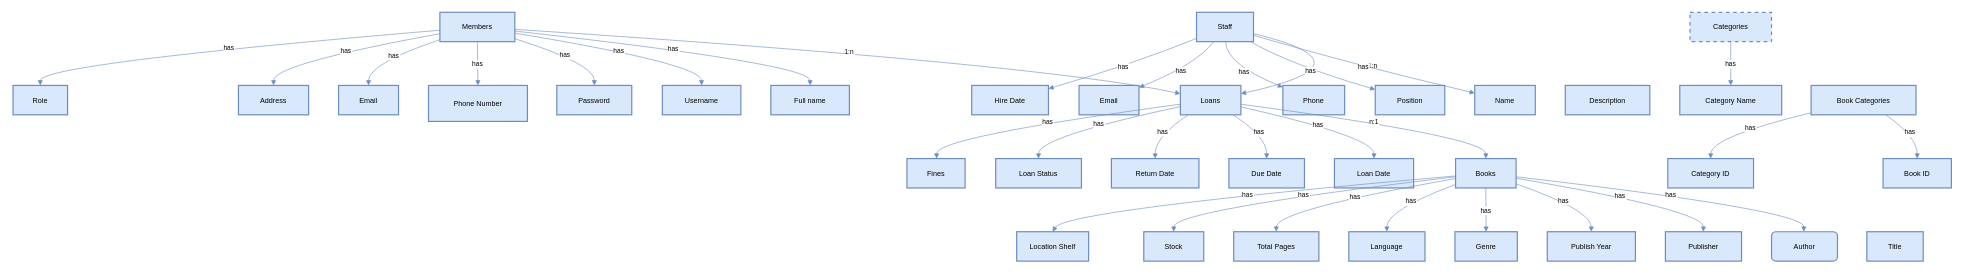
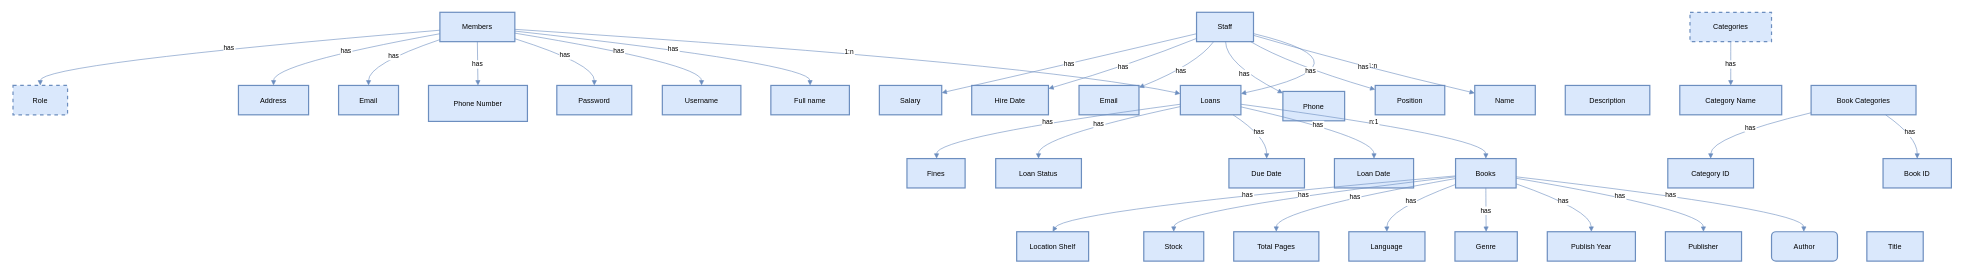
  <mxCell id="0" />
  <mxCell id="1" parent="0" />
  <mxCell id="2" value="Members" style="whiteSpace=wrap;strokeWidth=2;fillColor=#dae8fc;strokeColor=#6c8ebf;" vertex="1" parent="1"><mxGeometry x="732" y="20" width="125" height="49" as="geometry" /></mxCell>
  <mxCell id="3" value="Loans" style="whiteSpace=wrap;strokeWidth=2;fillColor=#dae8fc;strokeColor=#6c8ebf;" vertex="1" parent="1"><mxGeometry x="1967" y="142" width="101" height="49" as="geometry" /></mxCell>
  <mxCell id="4" value="Full name" style="whiteSpace=wrap;strokeWidth=2;fillColor=#dae8fc;strokeColor=#6c8ebf;" vertex="1" parent="1"><mxGeometry x="1284" y="142" width="131" height="49" as="geometry" /></mxCell>
  <mxCell id="5" value="Username" style="whiteSpace=wrap;strokeWidth=2;fillColor=#dae8fc;strokeColor=#6c8ebf;" vertex="1" parent="1"><mxGeometry x="1103" y="142" width="131" height="49" as="geometry" /></mxCell>
  <mxCell id="6" value="Password" style="whiteSpace=wrap;strokeWidth=2;fillColor=#dae8fc;strokeColor=#6c8ebf;" vertex="1" parent="1"><mxGeometry x="927" y="142" width="125" height="49" as="geometry" /></mxCell>
  <mxCell id="7" value="Phone Number" style="whiteSpace=wrap;strokeWidth=2;fillColor=#dae8fc;strokeColor=#6c8ebf;" vertex="1" parent="1"><mxGeometry x="713" y="142" width="165" height="60" as="geometry" /></mxCell>
  <mxCell id="8" value="Email" style="whiteSpace=wrap;strokeWidth=2;fillColor=#dae8fc;strokeColor=#6c8ebf;" vertex="1" parent="1"><mxGeometry x="563" y="142" width="100" height="49" as="geometry" /></mxCell>
  <mxCell id="9" value="Address" style="whiteSpace=wrap;strokeWidth=2;fillColor=#dae8fc;strokeColor=#6c8ebf;" vertex="1" parent="1"><mxGeometry x="396" y="142" width="117" height="49" as="geometry" /></mxCell>
- <mxCell id="10" value="Role" style="whiteSpace=wrap;strokeWidth=2;fillColor=#dae8fc;strokeColor=#6c8ebf;" vertex="1" parent="1"><mxGeometry x="20" y="142" width="91" height="49" as="geometry" /></mxCell>
+ <mxCell id="10" value="Role" style="whiteSpace=wrap;strokeWidth=2;fillColor=#dae8fc;strokeColor=#6c8ebf;dashed=1;" vertex="1" parent="1"><mxGeometry x="20" y="142" width="91" height="49" as="geometry" /></mxCell>
  <mxCell id="11" value="Books" style="whiteSpace=wrap;strokeWidth=2;fillColor=#dae8fc;strokeColor=#6c8ebf;" vertex="1" parent="1"><mxGeometry x="2426" y="264" width="101" height="49" as="geometry" /></mxCell>
  <mxCell id="12" value="Loan Date" style="whiteSpace=wrap;strokeWidth=2;fillColor=#dae8fc;strokeColor=#6c8ebf;" vertex="1" parent="1"><mxGeometry x="2224" y="264" width="132" height="49" as="geometry" /></mxCell>
  <mxCell id="13" value="Due Date" style="whiteSpace=wrap;strokeWidth=2;fillColor=#dae8fc;strokeColor=#6c8ebf;" vertex="1" parent="1"><mxGeometry x="2048" y="264" width="126" height="49" as="geometry" /></mxCell>
- <mxCell id="14" value="Return Date" style="whiteSpace=wrap;strokeWidth=2;fillColor=#dae8fc;strokeColor=#6c8ebf;" vertex="1" parent="1"><mxGeometry x="1852" y="264" width="146" height="49" as="geometry" /></mxCell>
  <mxCell id="15" value="Loan Status" style="whiteSpace=wrap;strokeWidth=2;fillColor=#dae8fc;strokeColor=#6c8ebf;" vertex="1" parent="1"><mxGeometry x="1659" y="264" width="143" height="49" as="geometry" /></mxCell>
  <mxCell id="16" value="Fines" style="whiteSpace=wrap;strokeWidth=2;fillColor=#dae8fc;strokeColor=#6c8ebf;" vertex="1" parent="1"><mxGeometry x="1511" y="264" width="97" height="49" as="geometry" /></mxCell>
  <mxCell id="17" value="Title" style="whiteSpace=wrap;strokeWidth=2;fillColor=#dae8fc;strokeColor=#6c8ebf;" vertex="1" parent="1"><mxGeometry x="3112" y="386" width="94" height="49" as="geometry" /></mxCell>
  <mxCell id="18" value="Author" style="whiteSpace=wrap;strokeWidth=2;fillColor=#dae8fc;strokeColor=#6c8ebf;rounded=1;" vertex="1" parent="1"><mxGeometry x="2953" y="386" width="110" height="49" as="geometry" /></mxCell>
  <mxCell id="19" value="Publisher" style="whiteSpace=wrap;strokeWidth=2;fillColor=#dae8fc;strokeColor=#6c8ebf;" vertex="1" parent="1"><mxGeometry x="2776" y="386" width="127" height="49" as="geometry" /></mxCell>
  <mxCell id="20" value="Publish Year" style="whiteSpace=wrap;strokeWidth=2;fillColor=#dae8fc;strokeColor=#6c8ebf;" vertex="1" parent="1"><mxGeometry x="2579" y="386" width="147" height="49" as="geometry" /></mxCell>
  <mxCell id="21" value="Genre" style="whiteSpace=wrap;strokeWidth=2;fillColor=#dae8fc;strokeColor=#6c8ebf;" vertex="1" parent="1"><mxGeometry x="2425" y="386" width="104" height="49" as="geometry" /></mxCell>
  <mxCell id="22" value="Language" style="whiteSpace=wrap;strokeWidth=2;fillColor=#dae8fc;strokeColor=#6c8ebf;" vertex="1" parent="1"><mxGeometry x="2248" y="386" width="127" height="49" as="geometry" /></mxCell>
  <mxCell id="23" value="Total Pages" style="whiteSpace=wrap;strokeWidth=2;fillColor=#dae8fc;strokeColor=#6c8ebf;" vertex="1" parent="1"><mxGeometry x="2056" y="386" width="142" height="49" as="geometry" /></mxCell>
  <mxCell id="24" value="Stock" style="whiteSpace=wrap;strokeWidth=2;fillColor=#dae8fc;strokeColor=#6c8ebf;" vertex="1" parent="1"><mxGeometry x="1906" y="386" width="100" height="49" as="geometry" /></mxCell>
  <mxCell id="25" value="Location Shelf" style="whiteSpace=wrap;strokeWidth=2;fillColor=#dae8fc;strokeColor=#6c8ebf;" vertex="1" parent="1"><mxGeometry x="1694" y="386" width="120" height="49" as="geometry" /></mxCell>
  <mxCell id="26" value="Staff" style="whiteSpace=wrap;strokeWidth=2;fillColor=#dae8fc;strokeColor=#6c8ebf;" vertex="1" parent="1"><mxGeometry x="1994" y="20" width="95" height="49" as="geometry" /></mxCell>
  <mxCell id="27" value="Name" style="whiteSpace=wrap;strokeWidth=2;fillColor=#dae8fc;strokeColor=#6c8ebf;" vertex="1" parent="1"><mxGeometry x="2458" y="142" width="101" height="49" as="geometry" /></mxCell>
  <mxCell id="28" value="Position" style="whiteSpace=wrap;strokeWidth=2;fillColor=#dae8fc;strokeColor=#6c8ebf;" vertex="1" parent="1"><mxGeometry x="2292" y="142" width="116" height="49" as="geometry" /></mxCell>
- <mxCell id="29" value="Phone" style="whiteSpace=wrap;strokeWidth=2;fillColor=#dae8fc;strokeColor=#6c8ebf;" vertex="1" parent="1"><mxGeometry x="2138" y="142" width="103" height="49" as="geometry" /></mxCell>
+ <mxCell id="29" value="Phone" style="whiteSpace=wrap;strokeWidth=2;fillColor=#dae8fc;strokeColor=#6c8ebf;" vertex="1" parent="1"><mxGeometry x="2138" y="152" width="103" height="49" as="geometry" /></mxCell>
  <mxCell id="30" value="Email" style="whiteSpace=wrap;strokeWidth=2;fillColor=#dae8fc;strokeColor=#6c8ebf;" vertex="1" parent="1"><mxGeometry x="1798" y="142" width="100" height="49" as="geometry" /></mxCell>
  <mxCell id="31" value="Hire Date" style="whiteSpace=wrap;strokeWidth=2;fillColor=#dae8fc;strokeColor=#6c8ebf;" vertex="1" parent="1"><mxGeometry x="1619" y="142" width="128" height="49" as="geometry" /></mxCell>
+ <mxCell id="32" value="Salary" style="whiteSpace=wrap;strokeWidth=2;fillColor=#dae8fc;strokeColor=#6c8ebf;" vertex="1" parent="1"><mxGeometry x="1465" y="142" width="104" height="49" as="geometry" /></mxCell>
  <mxCell id="33" value="Categories" style="whiteSpace=wrap;strokeWidth=2;fillColor=#dae8fc;strokeColor=#6c8ebf;dashed=1;" vertex="1" parent="1"><mxGeometry x="2817" y="20" width="136" height="49" as="geometry" /></mxCell>
  <mxCell id="34" value="Book Categories" style="whiteSpace=wrap;strokeWidth=2;fillColor=#dae8fc;strokeColor=#6c8ebf;" vertex="1" parent="1"><mxGeometry x="3019" y="142" width="175" height="49" as="geometry" /></mxCell>
  <mxCell id="35" value="Book ID" style="whiteSpace=wrap;strokeWidth=2;fillColor=#dae8fc;strokeColor=#6c8ebf;" vertex="1" parent="1"><mxGeometry x="3139" y="264" width="114" height="49" as="geometry" /></mxCell>
  <mxCell id="36" value="Category ID" style="whiteSpace=wrap;strokeWidth=2;fillColor=#dae8fc;strokeColor=#6c8ebf;" vertex="1" parent="1"><mxGeometry x="2780" y="264" width="143" height="49" as="geometry" /></mxCell>
  <mxCell id="37" value="Category Name" style="whiteSpace=wrap;strokeWidth=2;fillColor=#dae8fc;strokeColor=#6c8ebf;" vertex="1" parent="1"><mxGeometry x="2800" y="142" width="170" height="49" as="geometry" /></mxCell>
  <mxCell id="38" value="Description" style="whiteSpace=wrap;strokeWidth=2;fillColor=#dae8fc;strokeColor=#6c8ebf;" vertex="1" parent="1"><mxGeometry x="2609" y="142" width="141" height="49" as="geometry" /></mxCell>
  <mxCell id="39" value="1:n" style="curved=1;startArrow=none;endArrow=block;exitX=1;exitY=0.58;entryX=0;entryY=0.28;rounded=0;fillColor=#dae8fc;strokeColor=#6c8ebf;" edge="1" parent="1" source="2" target="3"><mxGeometry relative="1" as="geometry"><Array as="points"><mxPoint x="1734" y="106" /></Array></mxGeometry></mxCell>
  <mxCell id="40" value="has" style="curved=1;startArrow=none;endArrow=block;exitX=1;exitY=0.64;entryX=0.5;entryY=0;rounded=0;fillColor=#dae8fc;strokeColor=#6c8ebf;" edge="1" parent="1" source="2" target="4"><mxGeometry relative="1" as="geometry"><Array as="points"><mxPoint x="1349" y="106" /></Array></mxGeometry></mxCell>
  <mxCell id="41" value="has" style="curved=1;startArrow=none;endArrow=block;exitX=1;exitY=0.71;entryX=0.5;entryY=0;rounded=0;fillColor=#dae8fc;strokeColor=#6c8ebf;" edge="1" parent="1" source="2" target="5"><mxGeometry relative="1" as="geometry"><Array as="points"><mxPoint x="1168" y="106" /></Array></mxGeometry></mxCell>
  <mxCell id="42" value="has" style="curved=1;startArrow=none;endArrow=block;exitX=1;exitY=0.9;entryX=0.5;entryY=0;rounded=0;fillColor=#dae8fc;strokeColor=#6c8ebf;" edge="1" parent="1" source="2" target="6"><mxGeometry relative="1" as="geometry"><Array as="points"><mxPoint x="990" y="106" /></Array></mxGeometry></mxCell>
  <mxCell id="43" value="has" style="curved=1;startArrow=none;endArrow=block;exitX=0.5;exitY=1;entryX=0.5;entryY=0;rounded=0;fillColor=#dae8fc;strokeColor=#6c8ebf;" edge="1" parent="1" source="2" target="7"><mxGeometry relative="1" as="geometry"><Array as="points"><mxPoint x="795" y="106" /></Array></mxGeometry></mxCell>
  <mxCell id="44" value="has" style="curved=1;startArrow=none;endArrow=block;exitX=0;exitY=0.93;entryX=0.5;entryY=0;rounded=0;fillColor=#dae8fc;strokeColor=#6c8ebf;" edge="1" parent="1" source="2" target="8"><mxGeometry relative="1" as="geometry"><Array as="points"><mxPoint x="613" y="106" /></Array></mxGeometry></mxCell>
  <mxCell id="45" value="has" style="curved=1;startArrow=none;endArrow=block;exitX=0;exitY=0.73;entryX=0.5;entryY=0;rounded=0;fillColor=#dae8fc;strokeColor=#6c8ebf;" edge="1" parent="1" source="2" target="9"><mxGeometry relative="1" as="geometry"><Array as="points"><mxPoint x="455" y="106" /></Array></mxGeometry></mxCell>
  <mxCell id="46" value="has" style="curved=1;startArrow=none;endArrow=block;exitX=0;exitY=0.61;entryX=0.5;entryY=0;rounded=0;fillColor=#dae8fc;strokeColor=#6c8ebf;" edge="1" parent="1" source="2" target="10"><mxGeometry relative="1" as="geometry"><Array as="points"><mxPoint x="65" y="106" /></Array></mxGeometry></mxCell>
  <mxCell id="47" value="n:1" style="curved=1;startArrow=none;endArrow=block;exitX=1;exitY=0.64;entryX=0.5;entryY=0;rounded=0;fillColor=#dae8fc;strokeColor=#6c8ebf;" edge="1" parent="1" source="3" target="11"><mxGeometry relative="1" as="geometry"><Array as="points"><mxPoint x="2477" y="228" /></Array></mxGeometry></mxCell>
  <mxCell id="48" value="has" style="curved=1;startArrow=none;endArrow=block;exitX=1;exitY=0.73;entryX=0.5;entryY=0;rounded=0;fillColor=#dae8fc;strokeColor=#6c8ebf;" edge="1" parent="1" source="3" target="12"><mxGeometry relative="1" as="geometry"><Array as="points"><mxPoint x="2290" y="228" /></Array></mxGeometry></mxCell>
  <mxCell id="49" value="has" style="curved=1;startArrow=none;endArrow=block;exitX=0.87;exitY=1;entryX=0.5;entryY=0;rounded=0;fillColor=#dae8fc;strokeColor=#6c8ebf;" edge="1" parent="1" source="3" target="13"><mxGeometry relative="1" as="geometry"><Array as="points"><mxPoint x="2111" y="228" /></Array></mxGeometry></mxCell>
- <mxCell id="50" value="has" style="curved=1;startArrow=none;endArrow=block;exitX=0.13;exitY=1;entryX=0.5;entryY=0;rounded=0;fillColor=#dae8fc;strokeColor=#6c8ebf;" edge="1" parent="1" source="3" target="14"><mxGeometry relative="1" as="geometry"><Array as="points"><mxPoint x="1925" y="228" /></Array></mxGeometry></mxCell>
  <mxCell id="51" value="has" style="curved=1;startArrow=none;endArrow=block;exitX=0;exitY=0.72;entryX=0.5;entryY=0;rounded=0;fillColor=#dae8fc;strokeColor=#6c8ebf;" edge="1" parent="1" source="3" target="15"><mxGeometry relative="1" as="geometry"><Array as="points"><mxPoint x="1730" y="228" /></Array></mxGeometry></mxCell>
  <mxCell id="52" value="has" style="curved=1;startArrow=none;endArrow=block;exitX=0;exitY=0.64;entryX=0.51;entryY=0;rounded=0;fillColor=#dae8fc;strokeColor=#6c8ebf;" edge="1" parent="1" source="3" target="16"><mxGeometry relative="1" as="geometry"><Array as="points"><mxPoint x="1560" y="228" /></Array></mxGeometry></mxCell>
  <mxCell id="53" value="has" style="curved=1;startArrow=none;endArrow=block;exitX=1;exitY=0.62;entryX=0.49;entryY=0;rounded=0;fillColor=#dae8fc;strokeColor=#6c8ebf;" edge="1" parent="1" source="11" target="18"><mxGeometry relative="1" as="geometry"><Array as="points"><mxPoint x="3007" y="350" /></Array></mxGeometry></mxCell>
  <mxCell id="54" value="has" style="curved=1;startArrow=none;endArrow=block;exitX=1;exitY=0.67;entryX=0.5;entryY=0;rounded=0;fillColor=#dae8fc;strokeColor=#6c8ebf;" edge="1" parent="1" source="11" target="19"><mxGeometry relative="1" as="geometry"><Array as="points"><mxPoint x="2839" y="350" /></Array></mxGeometry></mxCell>
  <mxCell id="55" value="has" style="curved=1;startArrow=none;endArrow=block;exitX=1;exitY=0.86;entryX=0.5;entryY=0;rounded=0;fillColor=#dae8fc;strokeColor=#6c8ebf;" edge="1" parent="1" source="11" target="20"><mxGeometry relative="1" as="geometry"><Array as="points"><mxPoint x="2652" y="350" /></Array></mxGeometry></mxCell>
  <mxCell id="56" value="has" style="curved=1;startArrow=none;endArrow=block;exitX=0.5;exitY=1;entryX=0.5;entryY=0;rounded=0;fillColor=#dae8fc;strokeColor=#6c8ebf;" edge="1" parent="1" source="11" target="21"><mxGeometry relative="1" as="geometry"><Array as="points" /></mxGeometry></mxCell>
  <mxCell id="57" value="has" style="curved=1;startArrow=none;endArrow=block;exitX=0;exitY=0.88;entryX=0.5;entryY=0;rounded=0;fillColor=#dae8fc;strokeColor=#6c8ebf;" edge="1" parent="1" source="11" target="22"><mxGeometry relative="1" as="geometry"><Array as="points"><mxPoint x="2311" y="350" /></Array></mxGeometry></mxCell>
  <mxCell id="58" value="has" style="curved=1;startArrow=none;endArrow=block;exitX=0;exitY=0.68;entryX=0.5;entryY=0;rounded=0;fillColor=#dae8fc;strokeColor=#6c8ebf;" edge="1" parent="1" source="11" target="23"><mxGeometry relative="1" as="geometry"><Array as="points"><mxPoint x="2127" y="350" /></Array></mxGeometry></mxCell>
  <mxCell id="59" value="has" style="curved=1;startArrow=none;endArrow=block;exitX=0;exitY=0.62;entryX=0.5;entryY=0;rounded=0;fillColor=#dae8fc;strokeColor=#6c8ebf;" edge="1" parent="1" source="11" target="24"><mxGeometry relative="1" as="geometry"><Array as="points"><mxPoint x="1956" y="350" /></Array></mxGeometry></mxCell>
  <mxCell id="60" value="has" style="curved=1;startArrow=none;endArrow=block;exitX=0;exitY=0.59;entryX=0.5;entryY=0;rounded=0;fillColor=#dae8fc;strokeColor=#6c8ebf;" edge="1" parent="1" source="11" target="25"><mxGeometry relative="1" as="geometry"><Array as="points"><mxPoint x="1775" y="350" /></Array></mxGeometry></mxCell>
  <mxCell id="61" value="1:n" style="curved=1;startArrow=none;endArrow=block;exitX=1.01;exitY=0.73;entryX=1;entryY=0.28;rounded=0;fillColor=#dae8fc;strokeColor=#6c8ebf;" edge="1" parent="1" source="26" target="3"><mxGeometry relative="1" as="geometry"><Array as="points"><mxPoint x="2298" y="106" /></Array></mxGeometry></mxCell>
  <mxCell id="62" value="has" style="curved=1;startArrow=none;endArrow=block;exitX=1.01;exitY=0.79;entryX=0;entryY=0.26;rounded=0;fillColor=#dae8fc;strokeColor=#6c8ebf;" edge="1" parent="1" source="26" target="27"><mxGeometry relative="1" as="geometry"><Array as="points"><mxPoint x="2250" y="106" /></Array></mxGeometry></mxCell>
  <mxCell id="63" value="has" style="curved=1;startArrow=none;endArrow=block;exitX=0.95;exitY=1;entryX=0;entryY=0.14;rounded=0;fillColor=#dae8fc;strokeColor=#6c8ebf;" edge="1" parent="1" source="26" target="28"><mxGeometry relative="1" as="geometry"><Array as="points"><mxPoint x="2147" y="106" /></Array></mxGeometry></mxCell>
  <mxCell id="64" value="has" style="curved=1;startArrow=none;endArrow=block;exitX=0.51;exitY=1;entryX=0;entryY=0.06;rounded=0;fillColor=#dae8fc;strokeColor=#6c8ebf;" edge="1" parent="1" source="26" target="29"><mxGeometry relative="1" as="geometry"><Array as="points"><mxPoint x="2043" y="106" /></Array></mxGeometry></mxCell>
  <mxCell id="65" value="has" style="curved=1;startArrow=none;endArrow=block;exitX=0.3;exitY=1;entryX=0.99;entryY=0.08;rounded=0;fillColor=#dae8fc;strokeColor=#6c8ebf;" edge="1" parent="1" source="26" target="30"><mxGeometry relative="1" as="geometry"><Array as="points"><mxPoint x="1995" y="106" /></Array></mxGeometry></mxCell>
  <mxCell id="66" value="has" style="curved=1;startArrow=none;endArrow=block;exitX=0;exitY=0.89;entryX=1;entryY=0.11;rounded=0;fillColor=#dae8fc;strokeColor=#6c8ebf;" edge="1" parent="1" source="26" target="31"><mxGeometry relative="1" as="geometry"><Array as="points"><mxPoint x="1889" y="106" /></Array></mxGeometry></mxCell>
+ <mxCell id="67" value="has" style="curved=1;startArrow=none;endArrow=block;exitX=0;exitY=0.73;entryX=1;entryY=0.25;rounded=0;fillColor=#dae8fc;strokeColor=#6c8ebf;" edge="1" parent="1" source="26" target="32"><mxGeometry relative="1" as="geometry"><Array as="points"><mxPoint x="1781" y="106" /></Array></mxGeometry></mxCell>
  <mxCell id="68" value="has" style="curved=1;startArrow=none;endArrow=block;exitX=0.71;exitY=1;entryX=0.5;entryY=0;rounded=0;fillColor=#dae8fc;strokeColor=#6c8ebf;" edge="1" parent="1" source="34" target="35"><mxGeometry relative="1" as="geometry"><Array as="points"><mxPoint x="3196" y="228" /></Array></mxGeometry></mxCell>
  <mxCell id="69" value="has" style="curved=1;startArrow=none;endArrow=block;exitX=0;exitY=0.93;entryX=0.5;entryY=0;rounded=0;fillColor=#dae8fc;strokeColor=#6c8ebf;" edge="1" parent="1" source="34" target="36"><mxGeometry relative="1" as="geometry"><Array as="points"><mxPoint x="2852" y="228" /></Array></mxGeometry></mxCell>
  <mxCell id="70" value="has" style="curved=1;startArrow=none;endArrow=block;exitX=0.5;exitY=1;entryX=0.5;entryY=0;rounded=0;fillColor=#dae8fc;strokeColor=#6c8ebf;" edge="1" parent="1" source="33" target="37"><mxGeometry relative="1" as="geometry"><Array as="points" /></mxGeometry></mxCell>
